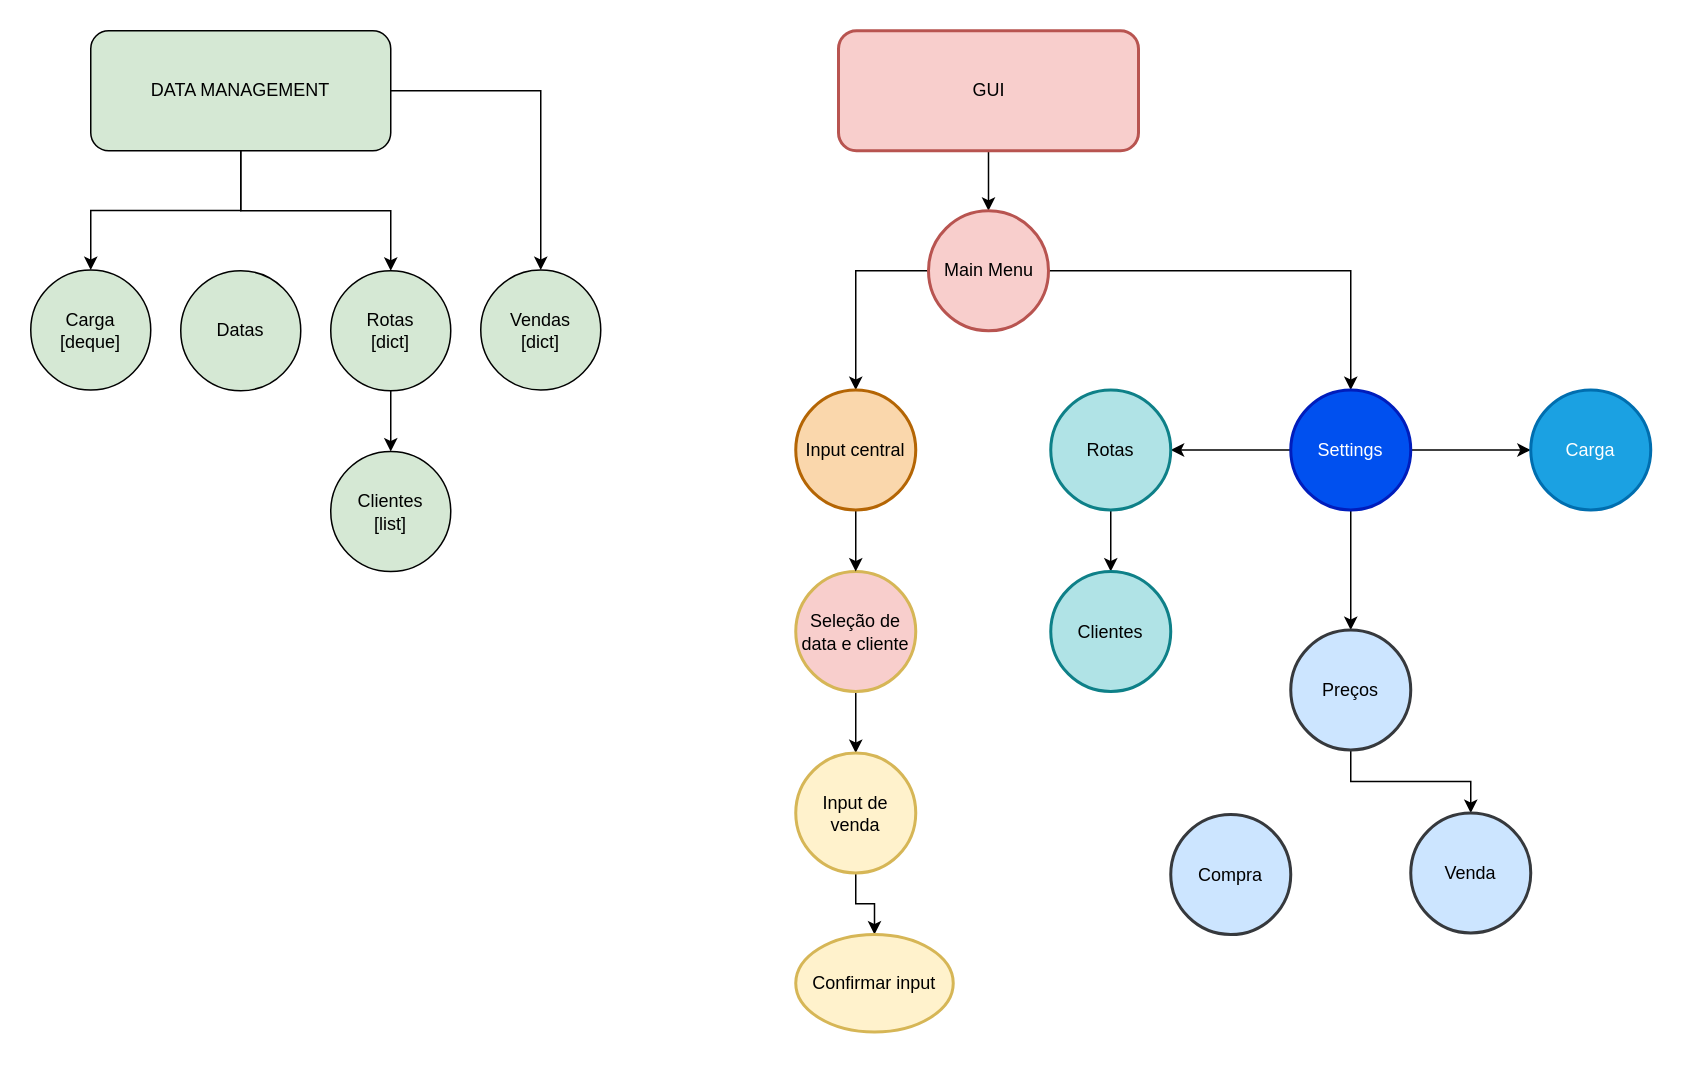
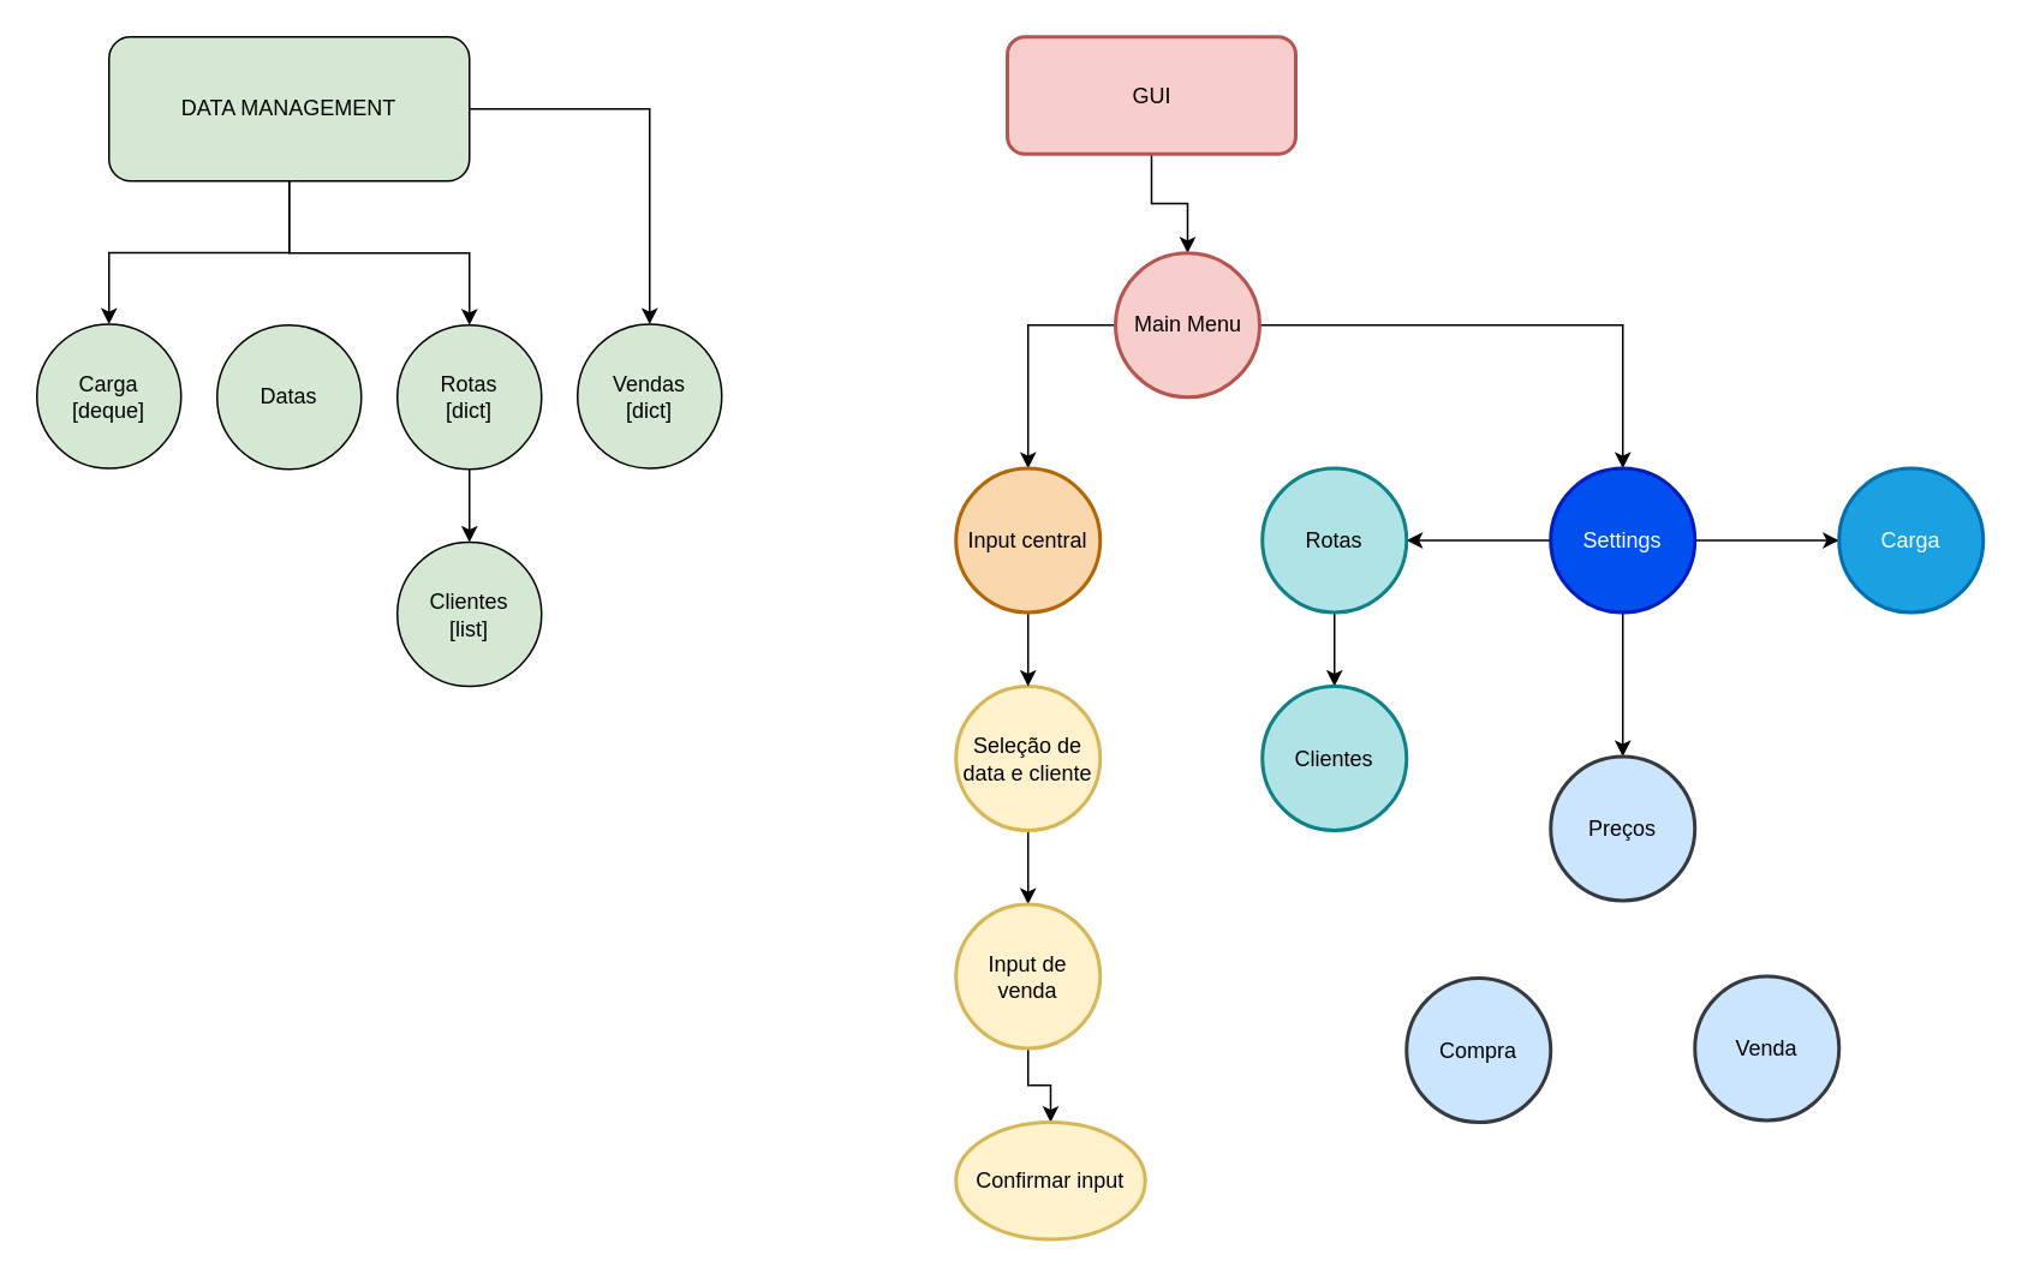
  <mxCell id="0" />
  <mxCell id="1" parent="0" />
  <mxCell id="2" style="edgeStyle=orthogonalEdgeStyle;rounded=0;orthogonalLoop=1;jettySize=auto;html=1;" edge="1" parent="1" source="5" target="7"><mxGeometry relative="1" as="geometry" /></mxCell>
  <mxCell id="3" style="edgeStyle=orthogonalEdgeStyle;rounded=0;orthogonalLoop=1;jettySize=auto;html=1;" edge="1" parent="1" source="5" target="9"><mxGeometry relative="1" as="geometry" /></mxCell>
  <mxCell id="4" style="edgeStyle=orthogonalEdgeStyle;rounded=0;orthogonalLoop=1;jettySize=auto;html=1;" edge="1" parent="1" source="5" target="10"><mxGeometry relative="1" as="geometry" /></mxCell>
  <mxCell id="5" value="DATA MANAGEMENT" style="rounded=1;whiteSpace=wrap;html=1;fillColor=#d5e8d4;strokeColor=#000000;" vertex="1" parent="1"><mxGeometry x="60" y="20" width="200" height="80" as="geometry" /></mxCell>
  <mxCell id="6" style="edgeStyle=orthogonalEdgeStyle;rounded=0;orthogonalLoop=1;jettySize=auto;html=1;" edge="1" parent="1" source="7" target="8"><mxGeometry relative="1" as="geometry" /></mxCell>
  <mxCell id="7" value="&lt;div&gt;Rotas&lt;/div&gt;[dict]" style="ellipse;whiteSpace=wrap;html=1;aspect=fixed;fillColor=#d5e8d4;strokeColor=#000000;gradientColor=none;strokeWidth=1;" vertex="1" parent="1"><mxGeometry x="220" y="180" width="80" height="80" as="geometry" /></mxCell>
  <mxCell id="8" value="&lt;div&gt;Clientes&lt;/div&gt;[list]" style="ellipse;whiteSpace=wrap;html=1;aspect=fixed;fillColor=#d5e8d4;strokeColor=#000000;gradientColor=none;strokeWidth=1;" vertex="1" parent="1"><mxGeometry x="220" y="300.5" width="80" height="80" as="geometry" /></mxCell>
  <mxCell id="9" value="&lt;div&gt;Carga&lt;/div&gt;[deque]" style="ellipse;whiteSpace=wrap;html=1;aspect=fixed;fillColor=#d5e8d4;strokeColor=#000000;gradientColor=none;strokeWidth=1;" vertex="1" parent="1"><mxGeometry x="20" y="179.5" width="80" height="80" as="geometry" /></mxCell>
  <mxCell id="10" value="&lt;div&gt;Vendas&lt;/div&gt;[dict]" style="ellipse;whiteSpace=wrap;html=1;aspect=fixed;fillColor=#d5e8d4;strokeColor=#000000;gradientColor=none;strokeWidth=1;" vertex="1" parent="1"><mxGeometry x="320" y="179.5" width="80" height="80" as="geometry" /></mxCell>
  <mxCell id="11" style="edgeStyle=orthogonalEdgeStyle;rounded=0;orthogonalLoop=1;jettySize=auto;html=1;" edge="1" parent="1" source="12" target="22"><mxGeometry relative="1" as="geometry" /></mxCell>
- <mxCell id="12" value="GUI" style="rounded=1;whiteSpace=wrap;html=1;strokeColor=#b85450;strokeWidth=2;fillColor=#f8cecc;" vertex="1" parent="1"><mxGeometry x="558.5" y="20" width="200" height="80" as="geometry" /></mxCell>
+ <mxCell id="12" value="GUI" style="rounded=1;whiteSpace=wrap;html=1;strokeColor=#b85450;strokeWidth=2;fillColor=#f8cecc;" vertex="1" parent="1"><mxGeometry x="558.5" y="20" width="160" height="65" as="geometry" /></mxCell>
  <mxCell id="13" style="edgeStyle=orthogonalEdgeStyle;rounded=0;orthogonalLoop=1;jettySize=auto;html=1;" edge="1" parent="1"><mxGeometry relative="1" as="geometry"><mxPoint x="600" y="218" as="targetPoint" /></mxGeometry></mxCell>
  <mxCell id="14" style="edgeStyle=orthogonalEdgeStyle;rounded=0;orthogonalLoop=1;jettySize=auto;html=1;" edge="1" parent="1"><mxGeometry relative="1" as="geometry"><mxPoint x="499" y="218" as="targetPoint" /></mxGeometry></mxCell>
  <mxCell id="15" style="edgeStyle=orthogonalEdgeStyle;rounded=0;orthogonalLoop=1;jettySize=auto;html=1;" edge="1" parent="1" source="16" target="18"><mxGeometry relative="1" as="geometry" /></mxCell>
- <mxCell id="16" value="Seleção de data e cliente" style="ellipse;whiteSpace=wrap;html=1;aspect=fixed;strokeColor=#d6b656;strokeWidth=2;fillColor=#f8cecc;" vertex="1" parent="1"><mxGeometry x="530" y="380.5" width="80" height="80" as="geometry" /></mxCell>
+ <mxCell id="16" value="Seleção de data e cliente" style="ellipse;whiteSpace=wrap;html=1;aspect=fixed;strokeColor=#d6b656;strokeWidth=2;fillColor=#fff2cc;" vertex="1" parent="1"><mxGeometry x="530" y="380.5" width="80" height="80" as="geometry" /></mxCell>
  <mxCell id="17" style="edgeStyle=orthogonalEdgeStyle;rounded=0;orthogonalLoop=1;jettySize=auto;html=1;" edge="1" parent="1" source="18" target="19"><mxGeometry relative="1" as="geometry" /></mxCell>
  <mxCell id="18" value="Input de venda" style="ellipse;whiteSpace=wrap;html=1;aspect=fixed;strokeColor=#d6b656;strokeWidth=2;fillColor=#fff2cc;" vertex="1" parent="1"><mxGeometry x="530" y="501.5" width="80" height="80" as="geometry" /></mxCell>
  <mxCell id="19" value="Confirmar input" style="ellipse;whiteSpace=wrap;html=1;aspect=fixed;strokeColor=#d6b656;strokeWidth=2;direction=south;fillColor=#fff2cc;" vertex="1" parent="1"><mxGeometry x="530" y="622.5" width="105" height="65" as="geometry" /></mxCell>
  <mxCell id="20" style="edgeStyle=orthogonalEdgeStyle;rounded=0;orthogonalLoop=1;jettySize=auto;html=1;" edge="1" parent="1" source="22" target="24"><mxGeometry relative="1" as="geometry" /></mxCell>
  <mxCell id="21" style="edgeStyle=orthogonalEdgeStyle;rounded=0;orthogonalLoop=1;jettySize=auto;html=1;" edge="1" parent="1" source="22" target="28"><mxGeometry relative="1" as="geometry" /></mxCell>
  <mxCell id="22" value="Main Menu" style="ellipse;whiteSpace=wrap;html=1;aspect=fixed;strokeColor=#b85450;strokeWidth=2;fillColor=#f8cecc;" vertex="1" parent="1"><mxGeometry x="618.5" y="140" width="80" height="80" as="geometry" /></mxCell>
  <mxCell id="23" style="edgeStyle=orthogonalEdgeStyle;rounded=0;orthogonalLoop=1;jettySize=auto;html=1;" edge="1" parent="1" source="24" target="16"><mxGeometry relative="1" as="geometry" /></mxCell>
  <mxCell id="24" value="Input central" style="ellipse;whiteSpace=wrap;html=1;aspect=fixed;strokeColor=#b46504;strokeWidth=2;fillColor=#fad7ac;" vertex="1" parent="1"><mxGeometry x="530" y="259.5" width="80" height="80" as="geometry" /></mxCell>
  <mxCell id="25" value="" style="edgeStyle=orthogonalEdgeStyle;rounded=0;orthogonalLoop=1;jettySize=auto;html=1;" edge="1" parent="1" source="28" target="35"><mxGeometry relative="1" as="geometry" /></mxCell>
  <mxCell id="26" value="" style="edgeStyle=orthogonalEdgeStyle;rounded=0;orthogonalLoop=1;jettySize=auto;html=1;" edge="1" parent="1" source="28" target="33"><mxGeometry relative="1" as="geometry" /></mxCell>
  <mxCell id="27" value="" style="edgeStyle=orthogonalEdgeStyle;rounded=0;orthogonalLoop=1;jettySize=auto;html=1;" edge="1" parent="1" source="28" target="30"><mxGeometry relative="1" as="geometry" /></mxCell>
  <mxCell id="28" value="Settings" style="ellipse;whiteSpace=wrap;html=1;aspect=fixed;strokeColor=#001DBC;strokeWidth=2;fillColor=#0050ef;fontColor=#ffffff;" vertex="1" parent="1"><mxGeometry x="860" y="259.5" width="80" height="80" as="geometry" /></mxCell>
- <mxCell id="29" value="" style="edgeStyle=orthogonalEdgeStyle;rounded=0;orthogonalLoop=1;jettySize=auto;html=1;" edge="1" parent="1" source="30" target="31"><mxGeometry relative="1" as="geometry" /></mxCell>
  <mxCell id="30" value="Preços" style="ellipse;whiteSpace=wrap;html=1;aspect=fixed;strokeColor=#36393d;strokeWidth=2;fillColor=#cce5ff;" vertex="1" parent="1"><mxGeometry x="860" y="419.5" width="80" height="80" as="geometry" /></mxCell>
  <mxCell id="31" value="Venda" style="ellipse;whiteSpace=wrap;html=1;aspect=fixed;strokeColor=#36393d;strokeWidth=2;fillColor=#cce5ff;" vertex="1" parent="1"><mxGeometry x="940" y="541.5" width="80" height="80" as="geometry" /></mxCell>
  <mxCell id="32" value="Compra" style="ellipse;whiteSpace=wrap;html=1;aspect=fixed;strokeColor=#36393d;strokeWidth=2;fillColor=#cce5ff;" vertex="1" parent="1"><mxGeometry x="780" y="542.5" width="80" height="80" as="geometry" /></mxCell>
  <mxCell id="33" value="Carga" style="ellipse;whiteSpace=wrap;html=1;aspect=fixed;strokeColor=#006EAF;strokeWidth=2;fillColor=#1ba1e2;fontColor=#ffffff;" vertex="1" parent="1"><mxGeometry x="1020" y="259.5" width="80" height="80" as="geometry" /></mxCell>
  <mxCell id="34" value="" style="edgeStyle=orthogonalEdgeStyle;rounded=0;orthogonalLoop=1;jettySize=auto;html=1;" edge="1" parent="1" source="35" target="36"><mxGeometry relative="1" as="geometry" /></mxCell>
  <mxCell id="35" value="Rotas" style="ellipse;whiteSpace=wrap;html=1;aspect=fixed;strokeColor=#0e8088;strokeWidth=2;fillColor=#b0e3e6;" vertex="1" parent="1"><mxGeometry x="700" y="259.5" width="80" height="80" as="geometry" /></mxCell>
  <mxCell id="36" value="Clientes" style="ellipse;whiteSpace=wrap;html=1;aspect=fixed;strokeColor=#0e8088;strokeWidth=2;fillColor=#b0e3e6;" vertex="1" parent="1"><mxGeometry x="700" y="380.5" width="80" height="80" as="geometry" /></mxCell>
  <mxCell id="37" value="Datas" style="ellipse;whiteSpace=wrap;html=1;aspect=fixed;fillColor=#d5e8d4;strokeColor=#000000;gradientColor=none;strokeWidth=1;" vertex="1" parent="1"><mxGeometry x="120" y="180" width="80" height="80" as="geometry" /></mxCell>
